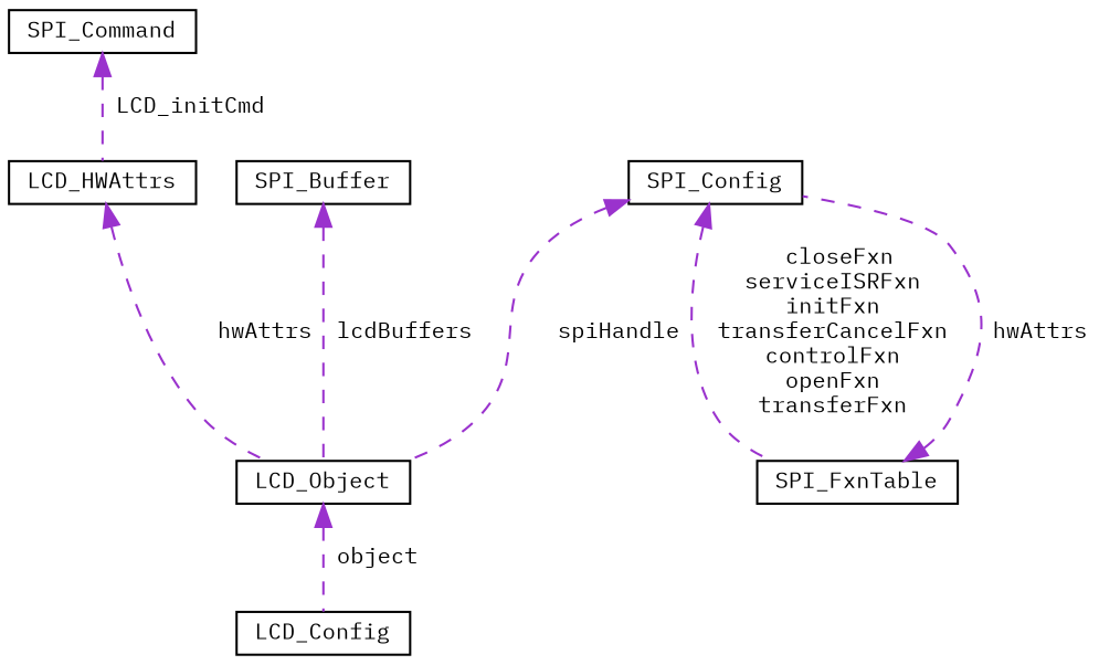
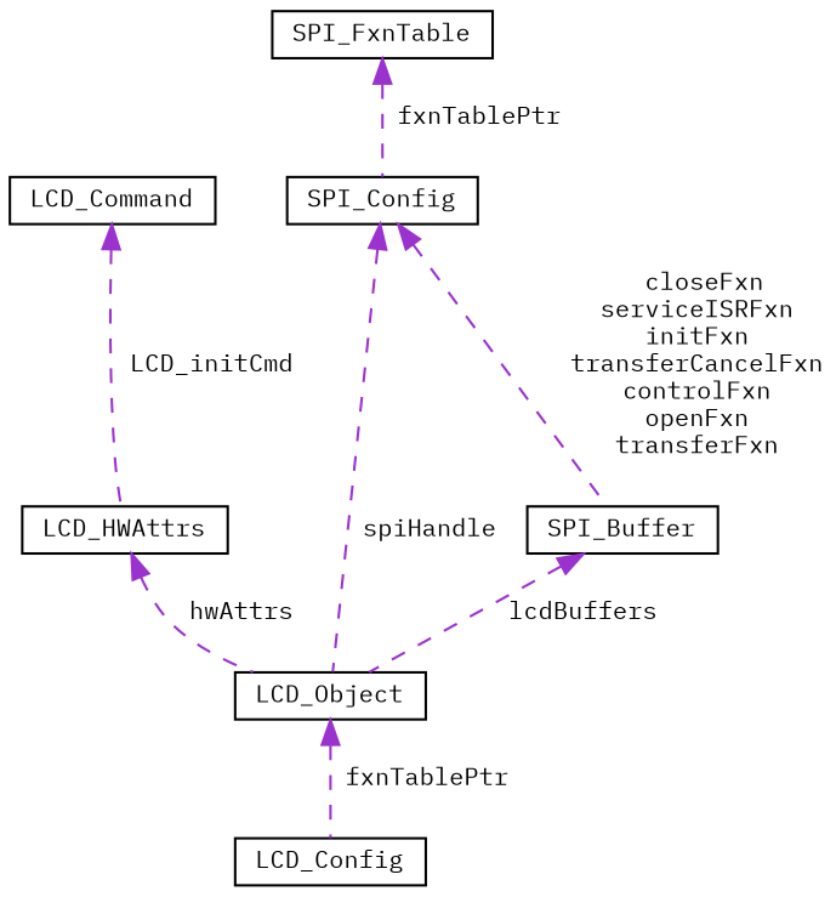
  digraph {
    fontname="IBM Plex Mono"
    node [color=black fillcolor=white fontname="IBM Plex Mono" fontsize=10 shape=record style=filled]
    edge [color=darkorchid3 dir=back fontname="IBM Plex Mono" fontsize=10 labelfontname=Helvetica labelfontsize=10 style=dashed]
    n1 [height=0.2 label=LCD_Config width=0.4]
    n2 [height=0.2 label=LCD_HWAttrs width=0.4]
    n3 [height=0.2 label=LCD_Object width=0.4]
-   n4 [height=0.2 label=SPI_Command width=0.4]
+   n4 [height=0.2 label=LCD_Command width=0.4]
    n5 [height=0.2 label=SPI_Buffer width=0.4]
    n6 [height=0.2 label=SPI_Config width=0.4]
    n7 [height=0.2 label=SPI_FxnTable width=0.4]
    n2 -> n3 [label=" hwAttrs"]
-   n3 -> n1 [label=" object"]
+   n3 -> n1 [label=" fxnTablePtr"]
    n4 -> n2 [label=" LCD_initCmd"]
    n5 -> n3 [label=" lcdBuffers"]
    n6 -> n3 [label=" spiHandle"]
-   n6 -> n7 [label=" closeFxn\nserviceISRFxn\ninitFxn\ntransferCancelFxn\ncontrolFxn\nopenFxn\ntransferFxn"]
-   n7 -> n6 [label=" hwAttrs"]
+   n6 -> n5 [label=" closeFxn\nserviceISRFxn\ninitFxn\ntransferCancelFxn\ncontrolFxn\nopenFxn\ntransferFxn"]
+   n7 -> n6 [label=" fxnTablePtr"]
  }
